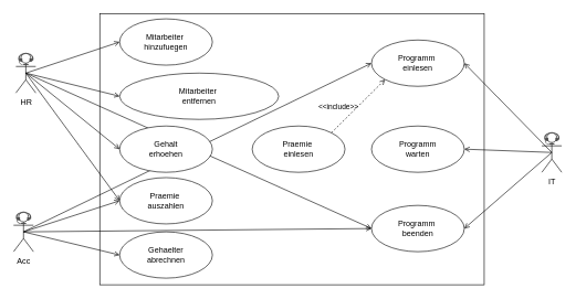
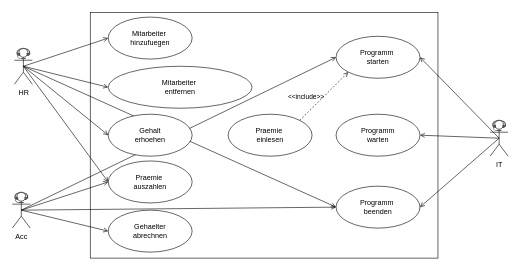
  <mxCell id="0" />
  <mxCell id="1" parent="0" />
  <mxCell id="2" value="" style="rounded=0;whiteSpace=wrap;html=1;fillColor=none;" vertex="1" parent="1"><mxGeometry x="150" width="580" height="410" as="geometry" y="20" /></mxCell>
  <mxCell id="3" value="" style="endArrow=open;html=1;rounded=0;exitX=0.5;exitY=0.5;exitDx=0;exitDy=0;exitPerimeter=0;entryX=0;entryY=0.5;entryDx=0;entryDy=0;endFill=0;" edge="1" parent="1" source="5" target="14"><mxGeometry width="50" height="50" relative="1" as="geometry"><mxPoint x="410" y="290" as="sourcePoint" /><mxPoint x="460" y="240" as="targetPoint" /></mxGeometry></mxCell>
  <mxCell id="4" value="" style="endArrow=open;html=1;rounded=0;exitX=0.5;exitY=0.5;exitDx=0;exitDy=0;exitPerimeter=0;entryX=0;entryY=0.5;entryDx=0;entryDy=0;endFill=0;" edge="1" parent="1" source="17" target="13"><mxGeometry width="50" height="50" relative="1" as="geometry"><mxPoint x="410" y="290" as="sourcePoint" /><mxPoint x="460" y="240" as="targetPoint" /></mxGeometry></mxCell>
  <mxCell id="5" value="HR" style="shape=umlActor;verticalLabelPosition=bottom;verticalAlign=top;html=1;outlineConnect=0;fillColor=none;" vertex="1" parent="1"><mxGeometry x="23.5" y="80" width="30" height="60" as="geometry" /></mxCell>
  <mxCell id="6" value="Praemie&amp;nbsp;&lt;div&gt;einlesen&lt;/div&gt;" style="ellipse;whiteSpace=wrap;html=1;" vertex="1" parent="1"><mxGeometry x="380" y="190" width="140" height="70" as="geometry" /></mxCell>
  <mxCell id="7" value="" style="sketch=0;pointerEvents=1;shadow=0;dashed=0;html=1;strokeColor=none;fillColor=#505050;labelPosition=center;verticalLabelPosition=bottom;verticalAlign=top;outlineConnect=0;align=center;shape=mxgraph.office.devices.headset;" vertex="1" parent="1"><mxGeometry x="27" y="80" width="23" height="18" as="geometry" /></mxCell>
  <mxCell id="8" value="Mitarbeiter&amp;nbsp;&lt;div&gt;hinzufuegen&lt;/div&gt;" style="ellipse;whiteSpace=wrap;html=1;" vertex="1" parent="1"><mxGeometry x="180" y="28" width="140" height="70" as="geometry" /></mxCell>
  <mxCell id="9" value="Mitarbeiter&amp;nbsp;&lt;div&gt;entfernen&lt;/div&gt;" style="ellipse;whiteSpace=wrap;html=1;" vertex="1" parent="1"><mxGeometry x="180" y="110" width="240" height="70" as="geometry" /></mxCell>
  <mxCell id="10" value="Gehaelter&lt;div&gt;abrechnen&lt;/div&gt;" style="ellipse;whiteSpace=wrap;html=1;" vertex="1" parent="1"><mxGeometry x="180" y="350" width="140" height="70" as="geometry" /></mxCell>
  <mxCell id="11" value="Gehalt&lt;div&gt;erhoehen&lt;/div&gt;" style="ellipse;whiteSpace=wrap;html=1;" vertex="1" parent="1"><mxGeometry x="180" y="190" width="140" height="70" as="geometry" /></mxCell>
  <mxCell id="12" value="Praemie&amp;nbsp;&lt;div&gt;auszahlen&lt;/div&gt;" style="ellipse;whiteSpace=wrap;html=1;" vertex="1" parent="1"><mxGeometry x="180" y="268" width="140" height="70" as="geometry" /></mxCell>
- <mxCell id="13" value="Programm&amp;nbsp;&lt;div&gt;einlesen&lt;/div&gt;" style="ellipse;whiteSpace=wrap;html=1;" vertex="1" parent="1"><mxGeometry x="560" y="60" width="140" height="70" as="geometry" /></mxCell>
+ <mxCell id="13" value="Programm&amp;nbsp;&lt;div&gt;starten&lt;/div&gt;" style="ellipse;whiteSpace=wrap;html=1;" vertex="1" parent="1"><mxGeometry x="560" y="60" width="140" height="70" as="geometry" /></mxCell>
  <mxCell id="14" value="Programm&amp;nbsp;&lt;div&gt;beenden&lt;/div&gt;" style="ellipse;whiteSpace=wrap;html=1;" vertex="1" parent="1"><mxGeometry x="560" y="310" width="140" height="70" as="geometry" /></mxCell>
  <mxCell id="15" value="IT" style="shape=umlActor;verticalLabelPosition=bottom;verticalAlign=top;html=1;outlineConnect=0;fillColor=none;" vertex="1" parent="1"><mxGeometry x="817" y="200" width="30" height="60" as="geometry" /></mxCell>
  <mxCell id="16" value="" style="sketch=0;pointerEvents=1;shadow=0;dashed=0;html=1;strokeColor=none;fillColor=#505050;labelPosition=center;verticalLabelPosition=bottom;verticalAlign=top;outlineConnect=0;align=center;shape=mxgraph.office.devices.headset;" vertex="1" parent="1"><mxGeometry x="820.5" y="200" width="23" height="18" as="geometry" /></mxCell>
  <mxCell id="17" value="Acc" style="shape=umlActor;verticalLabelPosition=bottom;verticalAlign=top;html=1;outlineConnect=0;fillColor=none;" vertex="1" parent="1"><mxGeometry y="320" width="30" height="60" as="geometry" x="20" /></mxCell>
  <mxCell id="18" value="" style="sketch=0;pointerEvents=1;shadow=0;dashed=0;html=1;strokeColor=none;fillColor=#505050;labelPosition=center;verticalLabelPosition=bottom;verticalAlign=top;outlineConnect=0;align=center;shape=mxgraph.office.devices.headset;" vertex="1" parent="1"><mxGeometry x="23.5" y="320" width="23" height="18" as="geometry" /></mxCell>
  <mxCell id="19" value="Programm&lt;div&gt;warten&lt;/div&gt;" style="ellipse;whiteSpace=wrap;html=1;" vertex="1" parent="1"><mxGeometry x="560" y="190" width="140" height="70" as="geometry" /></mxCell>
  <mxCell id="20" value="" style="endArrow=open;html=1;rounded=0;exitX=0.5;exitY=0.5;exitDx=0;exitDy=0;exitPerimeter=0;entryX=0;entryY=0.5;entryDx=0;entryDy=0;endFill=0;" edge="1" parent="1" source="17" target="10"><mxGeometry width="50" height="50" relative="1" as="geometry"><mxPoint x="410" y="290" as="sourcePoint" /><mxPoint x="460" y="240" as="targetPoint" /></mxGeometry></mxCell>
  <mxCell id="21" value="" style="endArrow=open;html=1;rounded=0;exitX=0.5;exitY=0.5;exitDx=0;exitDy=0;exitPerimeter=0;entryX=0;entryY=0.5;entryDx=0;entryDy=0;endFill=0;" edge="1" parent="1" source="5" target="12"><mxGeometry width="50" height="50" relative="1" as="geometry"><mxPoint x="410" y="290" as="sourcePoint" /><mxPoint x="460" y="240" as="targetPoint" /></mxGeometry></mxCell>
  <mxCell id="22" value="" style="endArrow=open;html=1;rounded=0;exitX=0.5;exitY=0.5;exitDx=0;exitDy=0;exitPerimeter=0;entryX=0;entryY=0.5;entryDx=0;entryDy=0;endFill=0;" edge="1" parent="1" source="5" target="11"><mxGeometry width="50" height="50" relative="1" as="geometry"><mxPoint x="410" y="290" as="sourcePoint" /><mxPoint x="460" y="240" as="targetPoint" /></mxGeometry></mxCell>
  <mxCell id="23" value="" style="endArrow=open;html=1;rounded=0;exitX=0.5;exitY=0.5;exitDx=0;exitDy=0;exitPerimeter=0;entryX=0;entryY=0.5;entryDx=0;entryDy=0;endFill=0;" edge="1" parent="1" source="17" target="12"><mxGeometry width="50" height="50" relative="1" as="geometry"><mxPoint x="410" y="290" as="sourcePoint" /><mxPoint x="460" y="240" as="targetPoint" /></mxGeometry></mxCell>
  <mxCell id="24" value="" style="endArrow=open;html=1;rounded=0;exitX=0.5;exitY=0.5;exitDx=0;exitDy=0;exitPerimeter=0;entryX=0;entryY=0.5;entryDx=0;entryDy=0;endFill=0;" edge="1" parent="1" source="17" target="14"><mxGeometry width="50" height="50" relative="1" as="geometry"><mxPoint x="410" y="290" as="sourcePoint" /><mxPoint x="460" y="240" as="targetPoint" /></mxGeometry></mxCell>
  <mxCell id="25" value="&amp;lt;&amp;lt;include&amp;gt;&amp;gt;" style="html=1;verticalAlign=bottom;labelBackgroundColor=none;endArrow=open;endFill=0;dashed=1;rounded=0;entryX=0;entryY=1;entryDx=0;entryDy=0;exitX=1;exitY=0;exitDx=0;exitDy=0;" edge="1" parent="1" source="6" target="13"><mxGeometry x="-0.496" y="14" width="160" relative="1" as="geometry"><mxPoint x="350" y="260" as="sourcePoint" /><mxPoint x="510" y="260" as="targetPoint" /><mxPoint as="offset" /></mxGeometry></mxCell>
  <mxCell id="26" value="" style="endArrow=open;html=1;rounded=0;exitX=0.5;exitY=0.5;exitDx=0;exitDy=0;exitPerimeter=0;entryX=0;entryY=0.5;entryDx=0;entryDy=0;endFill=0;" edge="1" parent="1" source="5" target="8"><mxGeometry width="50" height="50" relative="1" as="geometry"><mxPoint x="49" y="120" as="sourcePoint" /><mxPoint x="570" y="355" as="targetPoint" /></mxGeometry></mxCell>
  <mxCell id="27" value="" style="endArrow=open;html=1;rounded=0;exitX=0.5;exitY=0.5;exitDx=0;exitDy=0;exitPerimeter=0;entryX=0;entryY=0.5;entryDx=0;entryDy=0;endFill=0;" edge="1" parent="1" source="5" target="9"><mxGeometry width="50" height="50" relative="1" as="geometry"><mxPoint x="59" y="130" as="sourcePoint" /><mxPoint x="580" y="365" as="targetPoint" /></mxGeometry></mxCell>
  <mxCell id="28" value="" style="endArrow=open;html=1;rounded=0;exitX=0.5;exitY=0.5;exitDx=0;exitDy=0;exitPerimeter=0;entryX=1;entryY=0.5;entryDx=0;entryDy=0;endFill=0;" edge="1" parent="1" source="15" target="19"><mxGeometry width="50" height="50" relative="1" as="geometry"><mxPoint x="69" y="140" as="sourcePoint" /><mxPoint x="590" y="375" as="targetPoint" /></mxGeometry></mxCell>
  <mxCell id="29" value="" style="endArrow=open;html=1;rounded=0;exitX=0.5;exitY=0.5;exitDx=0;exitDy=0;exitPerimeter=0;entryX=1;entryY=0.5;entryDx=0;entryDy=0;endFill=0;" edge="1" parent="1" source="15" target="14"><mxGeometry width="50" height="50" relative="1" as="geometry"><mxPoint x="79" y="150" as="sourcePoint" /><mxPoint x="600" y="385" as="targetPoint" /></mxGeometry></mxCell>
  <mxCell id="30" value="" style="endArrow=open;html=1;rounded=0;exitX=0.5;exitY=0.5;exitDx=0;exitDy=0;exitPerimeter=0;entryX=1;entryY=0.5;entryDx=0;entryDy=0;endFill=0;" edge="1" parent="1" source="15" target="13"><mxGeometry width="50" height="50" relative="1" as="geometry"><mxPoint x="89" y="160" as="sourcePoint" /><mxPoint x="610" y="395" as="targetPoint" /></mxGeometry></mxCell>
